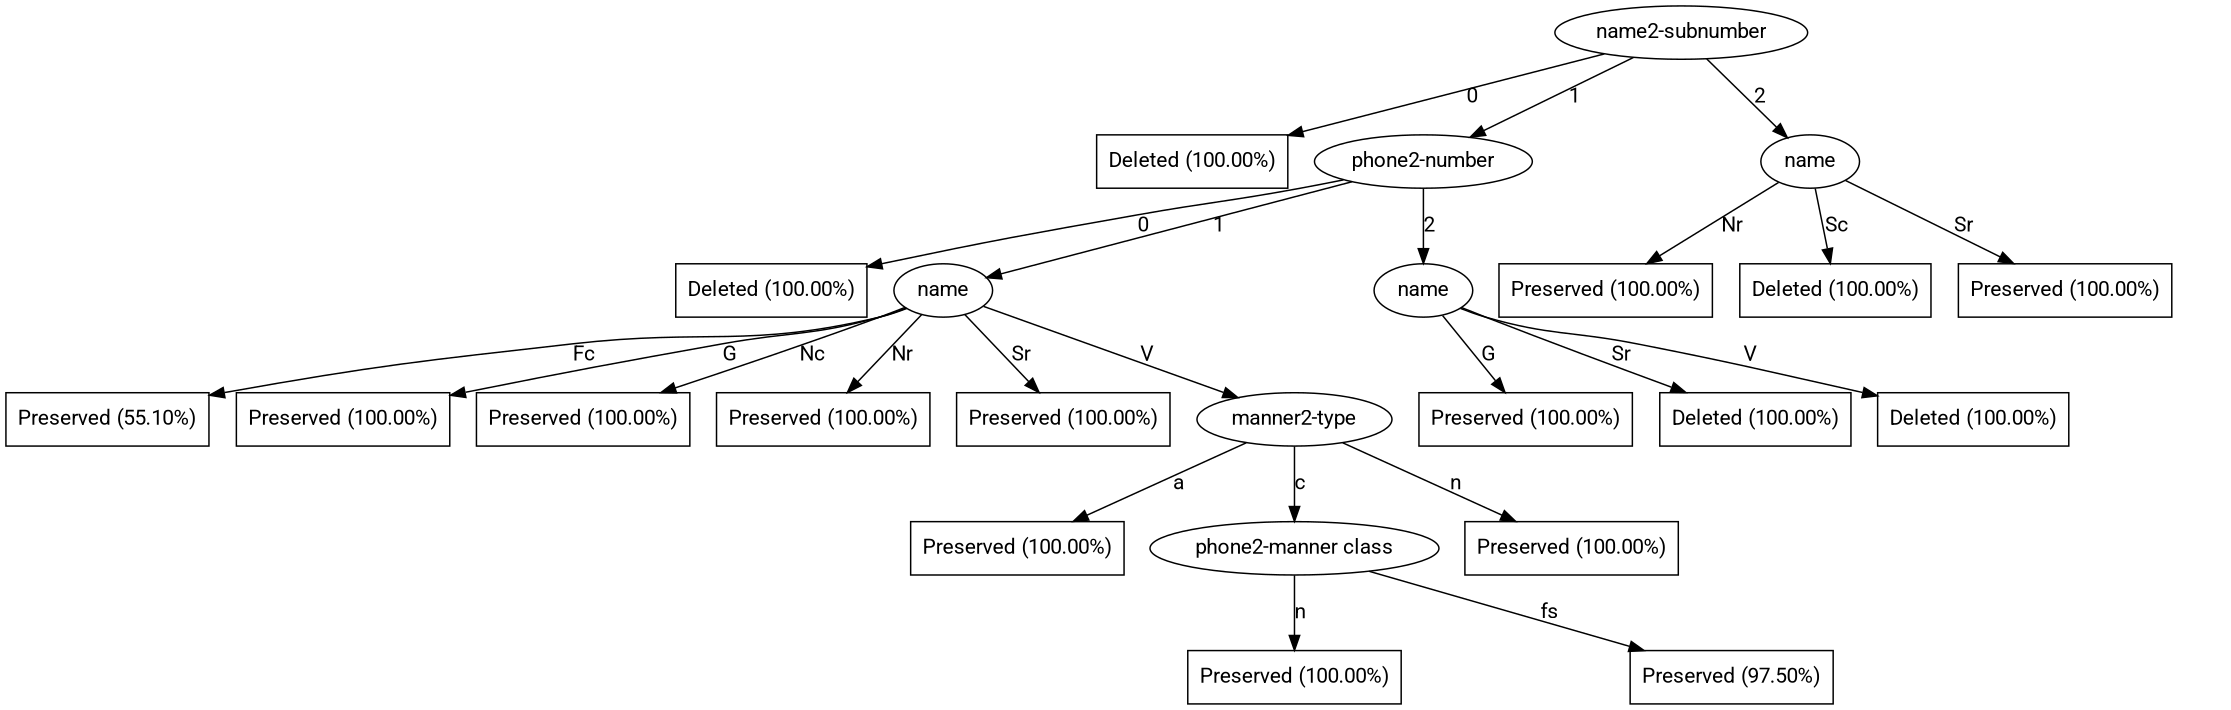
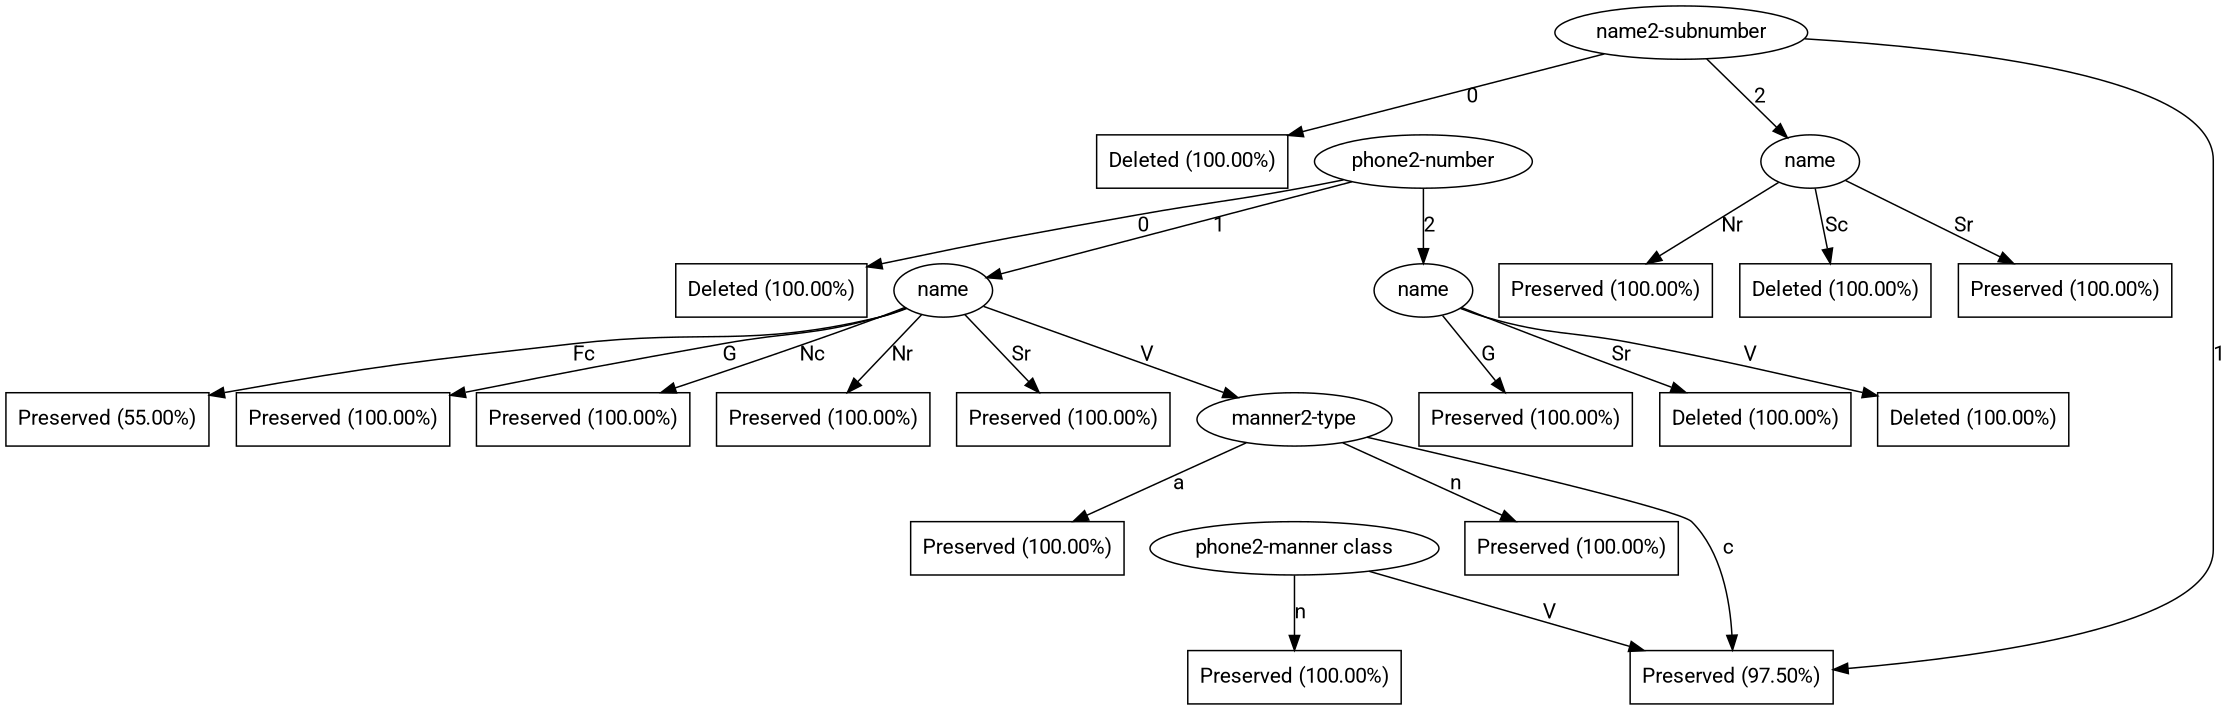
  digraph {
    fontname=Roboto
    node [fontname=Roboto shape=box]
    edge [fontname=Roboto]
    n1 [label="name2-subnumber" shape=ellipse]
    n2 [label="Deleted (100.00%)"]
    n3 [label="phone2-number" shape=ellipse]
    n4 [label=name shape=ellipse]
    n5 [label="Deleted (100.00%)"]
    n6 [label=name shape=ellipse]
    n7 [label=name shape=ellipse]
    n8 [label="Preserved (100.00%)"]
    n9 [label="Deleted (100.00%)"]
    n10 [label="Preserved (100.00%)"]
-   n11 [label="Preserved (55.10%)"]
+   n11 [label="Preserved (55.00%)"]
    n12 [label="Preserved (100.00%)"]
    n13 [label="Preserved (100.00%)"]
    n14 [label="Preserved (100.00%)"]
    n15 [label="Preserved (100.00%)"]
    n16 [label="manner2-type" shape=ellipse]
    n17 [label="Preserved (100.00%)"]
    n18 [label="Deleted (100.00%)"]
    n19 [label="Deleted (100.00%)"]
    n20 [label="Preserved (100.00%)"]
    n21 [label="phone2-manner class" shape=ellipse]
    n22 [label="Preserved (100.00%)"]
    n23 [label="Preserved (97.50%)"]
    n24 [label="Preserved (100.00%)"]
    n1 -> n2 [label=0]
-   n1 -> n3 [label=1]
+   n1 -> n23 [label=1]
    n1 -> n4 [label=2]
    n3 -> n5 [label=0]
    n3 -> n6 [label=1]
    n3 -> n7 [label=2]
    n4 -> n8 [label=Nr]
    n4 -> n9 [label=Sc]
    n4 -> n10 [label=Sr]
    n6 -> n11 [label=Fc]
    n6 -> n12 [label=G]
    n6 -> n13 [label=Nc]
    n6 -> n14 [label=Nr]
    n6 -> n15 [label=Sr]
    n6 -> n16 [label=V]
    n7 -> n17 [label=G]
    n7 -> n18 [label=Sr]
    n7 -> n19 [label=V]
    n16 -> n20 [label=a]
-   n16 -> n21 [label=c]
+   n16 -> n23 [label=c]
    n16 -> n22 [label=n]
-   n21 -> n23 [label=fs]
+   n21 -> n23 [label=V]
    n21 -> n24 [label=n]
  }
